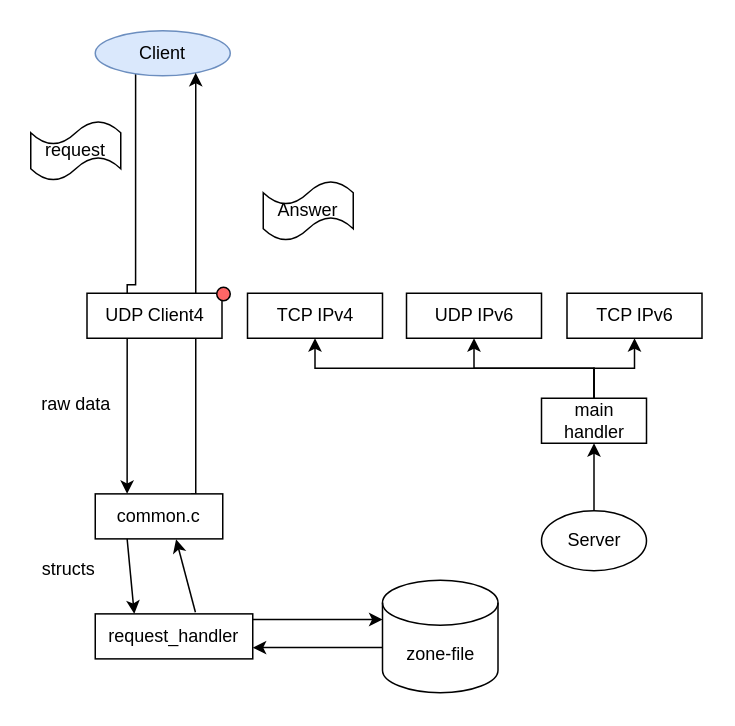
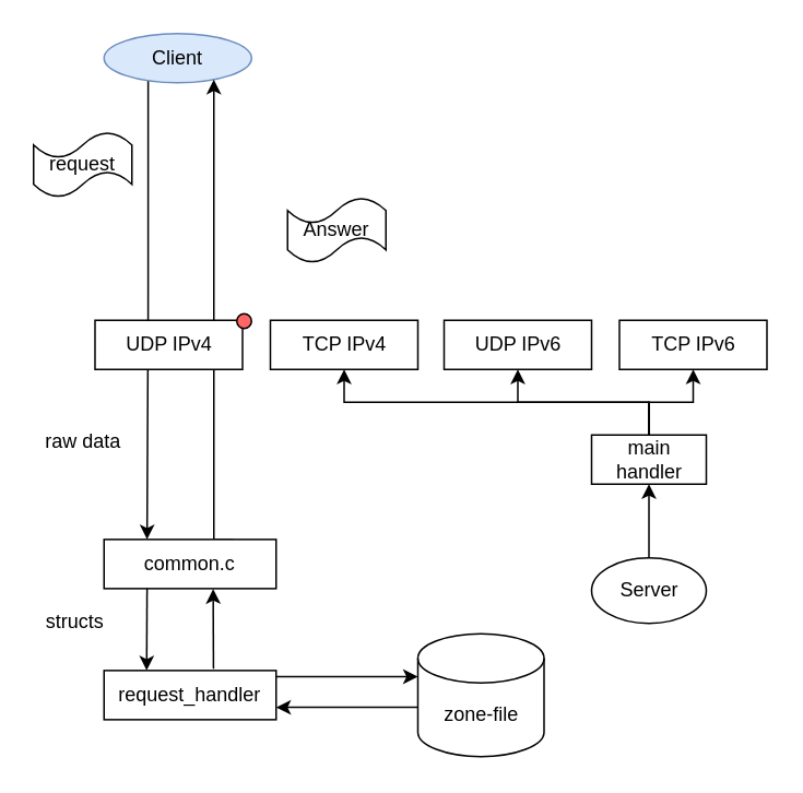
  <mxCell id="0" />
  <mxCell id="1" parent="0" />
  <mxCell id="2" style="edgeStyle=orthogonalEdgeStyle;rounded=0;orthogonalLoop=1;jettySize=auto;html=1;entryX=0.25;entryY=0;entryDx=0;entryDy=0;exitX=0.299;exitY=0.948;exitDx=0;exitDy=0;exitPerimeter=0;" edge="1" parent="1" source="3" target="6"><mxGeometry relative="1" as="geometry"><mxPoint x="90" y="210" as="targetPoint" /></mxGeometry></mxCell>
  <mxCell id="3" value="Client" style="ellipse;whiteSpace=wrap;html=1;fillColor=#dae8fc;strokeColor=#6c8ebf;" vertex="1" parent="1"><mxGeometry x="63" y="20" width="90" height="30" as="geometry" /></mxCell>
  <mxCell id="4" value="request" style="shape=tape;whiteSpace=wrap;html=1;" vertex="1" parent="1"><mxGeometry x="20" y="80" width="60" height="40" as="geometry" /></mxCell>
  <mxCell id="5" style="edgeStyle=orthogonalEdgeStyle;rounded=0;orthogonalLoop=1;jettySize=auto;html=1;exitX=0.75;exitY=0;exitDx=0;exitDy=0;" edge="1" parent="1" source="6" target="3"><mxGeometry relative="1" as="geometry"><mxPoint x="330" y="170" as="sourcePoint" /><Array as="points"><mxPoint x="130" y="329" /></Array></mxGeometry></mxCell>
- <mxCell id="6" value="common.c" style="rounded=0;whiteSpace=wrap;html=1;" vertex="1" parent="1"><mxGeometry x="63" y="328.75" width="85" height="30" as="geometry" /></mxCell>
+ <mxCell id="6" value="common.c" style="rounded=0;whiteSpace=wrap;html=1;" vertex="1" parent="1"><mxGeometry x="63" y="328.75" width="105" height="30" as="geometry" /></mxCell>
  <mxCell id="7" value="raw data" style="text;html=1;align=center;verticalAlign=middle;resizable=0;points=[];autosize=1;" vertex="1" parent="1"><mxGeometry x="20" y="258.75" width="60" height="20" as="geometry" /></mxCell>
  <mxCell id="8" value="" style="endArrow=classic;html=1;exitX=0.25;exitY=1;exitDx=0;exitDy=0;" edge="1" parent="1" source="6"><mxGeometry width="50" height="50" relative="1" as="geometry"><mxPoint x="50" y="428.75" as="sourcePoint" /><mxPoint x="89" y="408.75" as="targetPoint" /></mxGeometry></mxCell>
  <mxCell id="9" value="" style="endArrow=classic;html=1;entryX=0.634;entryY=1.009;entryDx=0;entryDy=0;entryPerimeter=0;exitX=0.636;exitY=-0.037;exitDx=0;exitDy=0;exitPerimeter=0;" edge="1" parent="1" source="24" target="6"><mxGeometry width="50" height="50" relative="1" as="geometry"><mxPoint x="142" y="408.75" as="sourcePoint" /><mxPoint x="410" y="358.75" as="targetPoint" /></mxGeometry></mxCell>
  <mxCell id="10" value="structs" style="text;html=1;align=center;verticalAlign=middle;resizable=0;points=[];autosize=1;" vertex="1" parent="1"><mxGeometry x="20" y="368.75" width="50" height="20" as="geometry" /></mxCell>
  <mxCell id="11" value="Answer" style="shape=tape;whiteSpace=wrap;html=1;size=0.4;" vertex="1" parent="1"><mxGeometry x="175" y="120" width="60" height="40" as="geometry" /></mxCell>
  <mxCell id="12" value="UDP IPv6" style="rounded=0;whiteSpace=wrap;html=1;" vertex="1" parent="1"><mxGeometry x="270.5" y="195" width="90" height="30" as="geometry" /></mxCell>
  <mxCell id="13" value="TCP IPv6" style="rounded=0;whiteSpace=wrap;html=1;" vertex="1" parent="1"><mxGeometry x="377.5" y="195" width="90" height="30" as="geometry" /></mxCell>
  <mxCell id="14" value="TCP IPv4" style="rounded=0;whiteSpace=wrap;html=1;" vertex="1" parent="1"><mxGeometry x="164.5" y="195" width="90" height="30" as="geometry" /></mxCell>
- <mxCell id="15" value="UDP Client4" style="rounded=0;whiteSpace=wrap;html=1;" vertex="1" parent="1"><mxGeometry x="57.5" y="195" width="90" height="30" as="geometry" /></mxCell>
+ <mxCell id="15" value="UDP IPv4" style="rounded=0;whiteSpace=wrap;html=1;" vertex="1" parent="1"><mxGeometry x="57.5" y="195" width="90" height="30" as="geometry" /></mxCell>
  <mxCell id="16" style="edgeStyle=orthogonalEdgeStyle;rounded=0;orthogonalLoop=1;jettySize=auto;html=1;entryX=0.5;entryY=1;entryDx=0;entryDy=0;exitX=0.5;exitY=0;exitDx=0;exitDy=0;" edge="1" parent="1" source="21" target="12"><mxGeometry relative="1" as="geometry" /></mxCell>
  <mxCell id="17" style="edgeStyle=orthogonalEdgeStyle;rounded=0;orthogonalLoop=1;jettySize=auto;html=1;entryX=0.5;entryY=1;entryDx=0;entryDy=0;exitX=0.5;exitY=0;exitDx=0;exitDy=0;" edge="1" parent="1" source="21" target="13"><mxGeometry relative="1" as="geometry" /></mxCell>
  <mxCell id="18" style="edgeStyle=orthogonalEdgeStyle;rounded=0;orthogonalLoop=1;jettySize=auto;html=1;entryX=0.5;entryY=1;entryDx=0;entryDy=0;exitX=0.5;exitY=0;exitDx=0;exitDy=0;" edge="1" parent="1" source="21" target="14"><mxGeometry relative="1" as="geometry" /></mxCell>
  <mxCell id="19" style="edgeStyle=orthogonalEdgeStyle;rounded=0;orthogonalLoop=1;jettySize=auto;html=1;entryX=0.5;entryY=1;entryDx=0;entryDy=0;" edge="1" parent="1" source="20" target="21"><mxGeometry relative="1" as="geometry" /></mxCell>
  <mxCell id="20" value="Server" style="ellipse;whiteSpace=wrap;html=1;" vertex="1" parent="1"><mxGeometry x="360.5" y="340" width="70" height="40" as="geometry" /></mxCell>
  <mxCell id="21" value="&lt;div&gt;main&lt;/div&gt;&lt;div&gt;handler&lt;/div&gt;" style="rounded=0;whiteSpace=wrap;html=1;" vertex="1" parent="1"><mxGeometry x="360.5" y="265" width="70" height="30" as="geometry" /></mxCell>
  <mxCell id="22" value="" style="ellipse;whiteSpace=wrap;html=1;aspect=fixed;shadow=0;fillColor=#FF6666;" vertex="1" parent="1"><mxGeometry x="144" y="191" width="9" height="9" as="geometry" /></mxCell>
  <mxCell id="23" style="edgeStyle=orthogonalEdgeStyle;rounded=0;orthogonalLoop=1;jettySize=auto;html=1;entryX=0;entryY=0;entryDx=0;entryDy=26.25;entryPerimeter=0;" edge="1" parent="1" source="24" target="26"><mxGeometry relative="1" as="geometry"><Array as="points"><mxPoint x="240" y="412.75" /></Array></mxGeometry></mxCell>
  <mxCell id="24" value="request_handler" style="rounded=0;whiteSpace=wrap;html=1;" vertex="1" parent="1"><mxGeometry x="63" y="408.75" width="105" height="30" as="geometry" /></mxCell>
  <mxCell id="25" style="edgeStyle=orthogonalEdgeStyle;rounded=0;orthogonalLoop=1;jettySize=auto;html=1;exitX=0.003;exitY=0.598;exitDx=0;exitDy=0;exitPerimeter=0;entryX=1;entryY=0.75;entryDx=0;entryDy=0;" edge="1" parent="1" source="26" target="24"><mxGeometry relative="1" as="geometry"><mxPoint x="170" y="438.75" as="targetPoint" /><Array as="points"><mxPoint x="211" y="430.75" /></Array></mxGeometry></mxCell>
  <mxCell id="26" value="zone-file" style="shape=cylinder3;whiteSpace=wrap;html=1;boundedLbl=1;backgroundOutline=1;size=15;" vertex="1" parent="1"><mxGeometry x="254.5" y="386.25" width="77" height="75" as="geometry" /></mxCell>
